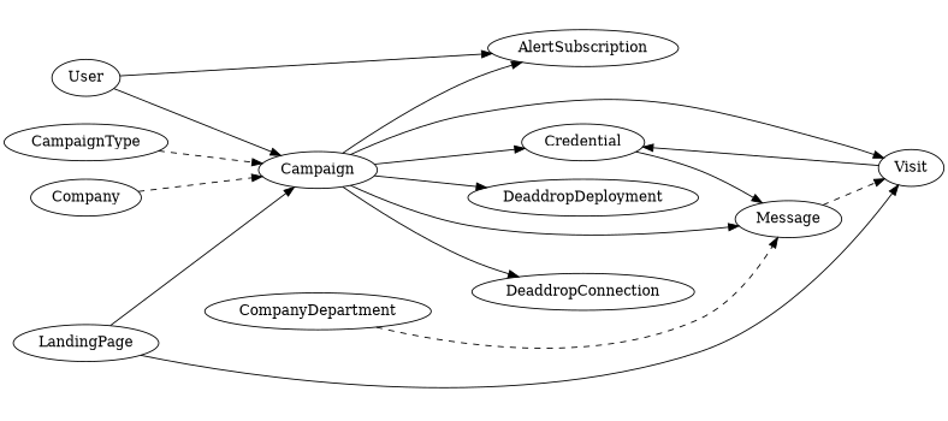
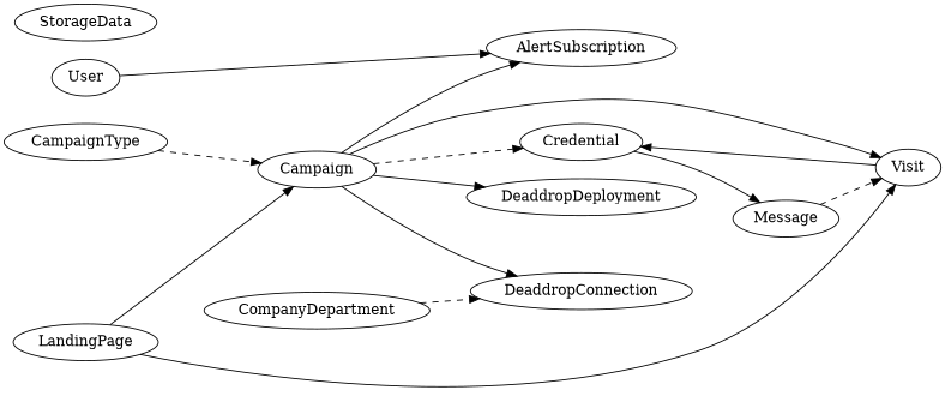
  digraph {
    rankdir=LR
    Campaign
    AlertSubscription
    Credential
    DeaddropConnection
    DeaddropDeployment
    Message
    Visit
    LandingPage
    CampaignType
-   Company
    CompanyDepartment
+   StorageData
    User
    Campaign -> AlertSubscription
-   Campaign -> Credential
+   Campaign -> Credential [style=dashed]
    Campaign -> DeaddropConnection
    Campaign -> DeaddropDeployment
-   Campaign -> Message
    Campaign -> Visit
    Credential -> Message
    Message -> Visit [style=dashed]
    Visit -> Credential
    LandingPage -> Campaign
    LandingPage -> Visit [style=solid]
    CampaignType -> Campaign [style=dashed]
-   Company -> Campaign [style=dashed]
-   CompanyDepartment -> Message [style=dashed]
-   User -> Campaign
+   CompanyDepartment -> DeaddropConnection [style=dashed]
    User -> AlertSubscription
  }
